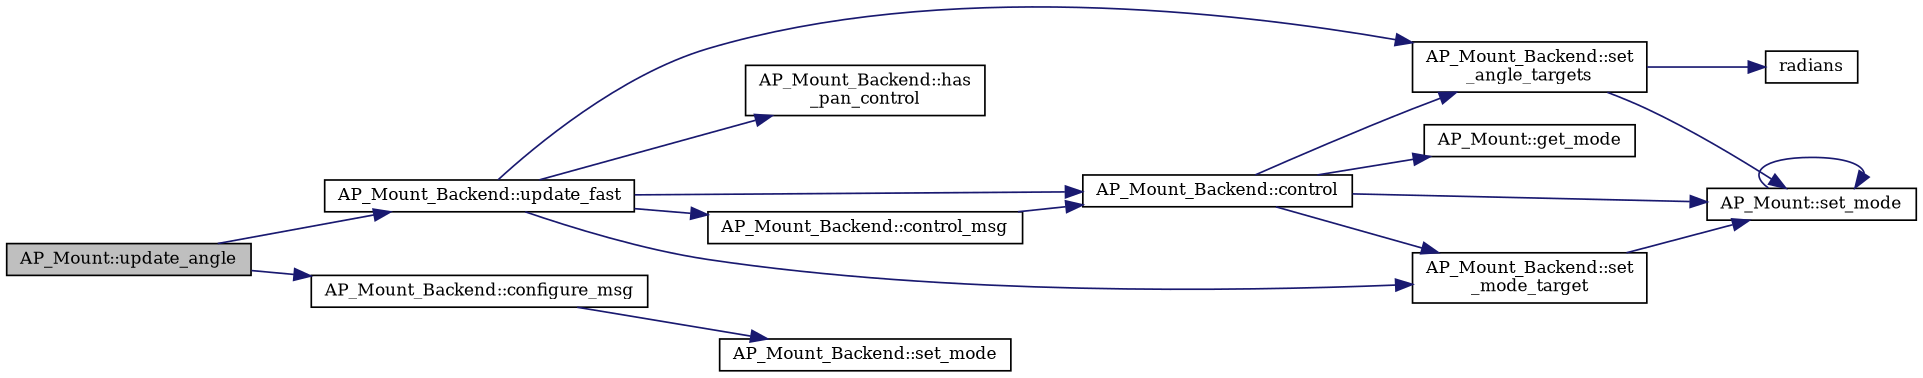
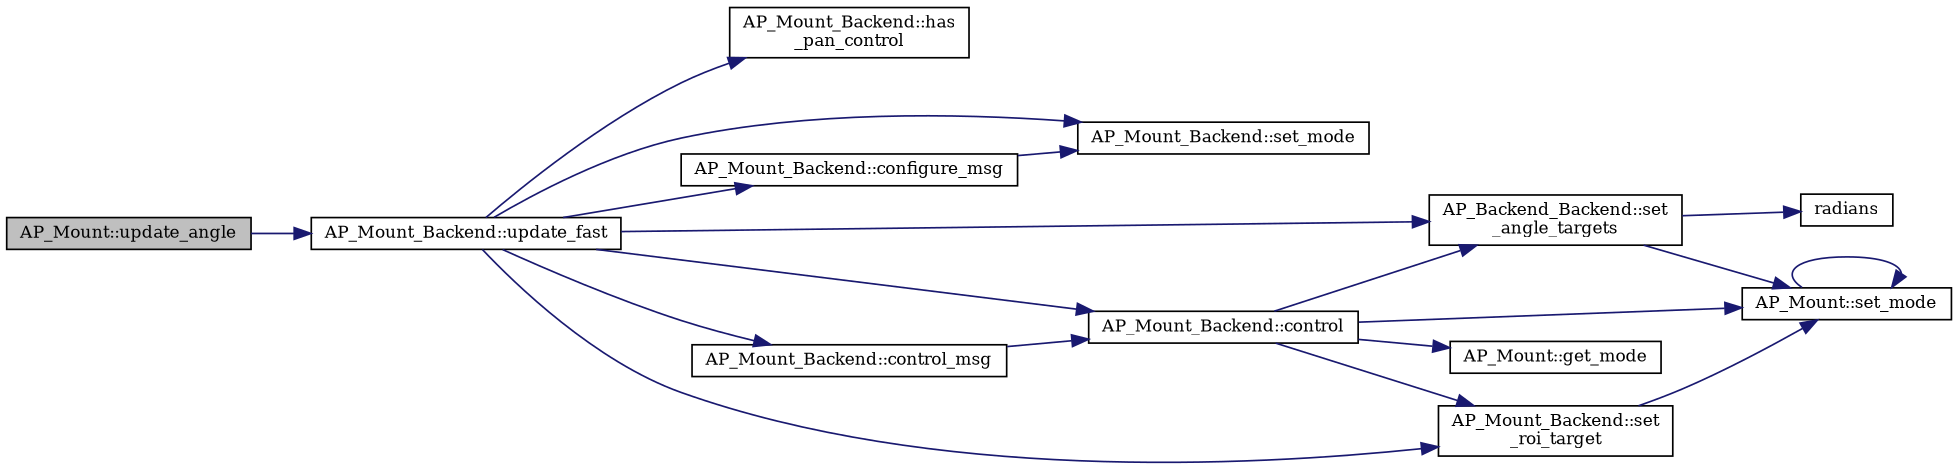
  digraph {
    fontname="DejaVu Serif"
    rankdir=LR
    node [color=black fillcolor=white fontname="DejaVu Serif" fontsize=10 shape=record style=filled]
    edge [color=midnightblue fontname="DejaVu Serif" fontsize=10 labelfontname=Helvetica labelfontsize=10 style=solid]
    n1 [fillcolor=grey75 fontcolor=black height=0.2 label="AP_Mount::update_angle" width=0.4]
    n2 [height=0.2 label="AP_Mount_Backend::update_fast" width=0.4]
    n3 [height=0.2 label="AP_Mount_Backend::has\l_pan_control" width=0.4]
    n4 [height=0.2 label="AP_Mount_Backend::set_mode" width=0.4]
-   n5 [height=0.2 label="AP_Mount_Backend::set\l_angle_targets" width=0.4]
-   n6 [height=0.2 label="AP_Mount_Backend::set\l_mode_target" width=0.4]
+   n5 [height=0.2 label="AP_Backend_Backend::set\l_angle_targets" width=0.4]
+   n6 [height=0.2 label="AP_Mount_Backend::set\l_roi_target" width=0.4]
    n7 [height=0.2 label="AP_Mount_Backend::control" width=0.4]
    n8 [height=0.2 label="AP_Mount_Backend::configure_msg" width=0.4]
    n9 [height=0.2 label="AP_Mount_Backend::control_msg" width=0.4]
    n10 [height=0.2 label=radians width=0.4]
    n11 [height=0.2 label="AP_Mount::set_mode" width=0.4]
    n12 [height=0.2 label="AP_Mount::get_mode" width=0.4]
    n1 -> n2
    n2 -> n3
+   n2 -> n4
    n2 -> n5
    n2 -> n6
    n2 -> n7
-   n1 -> n8
+   n2 -> n8
    n2 -> n9
    n5 -> n10
    n5 -> n11
    n6 -> n11
    n7 -> n5
    n7 -> n6
    n7 -> n11
    n7 -> n12
    n8 -> n4
    n9 -> n7
    n11 -> n11
  }
